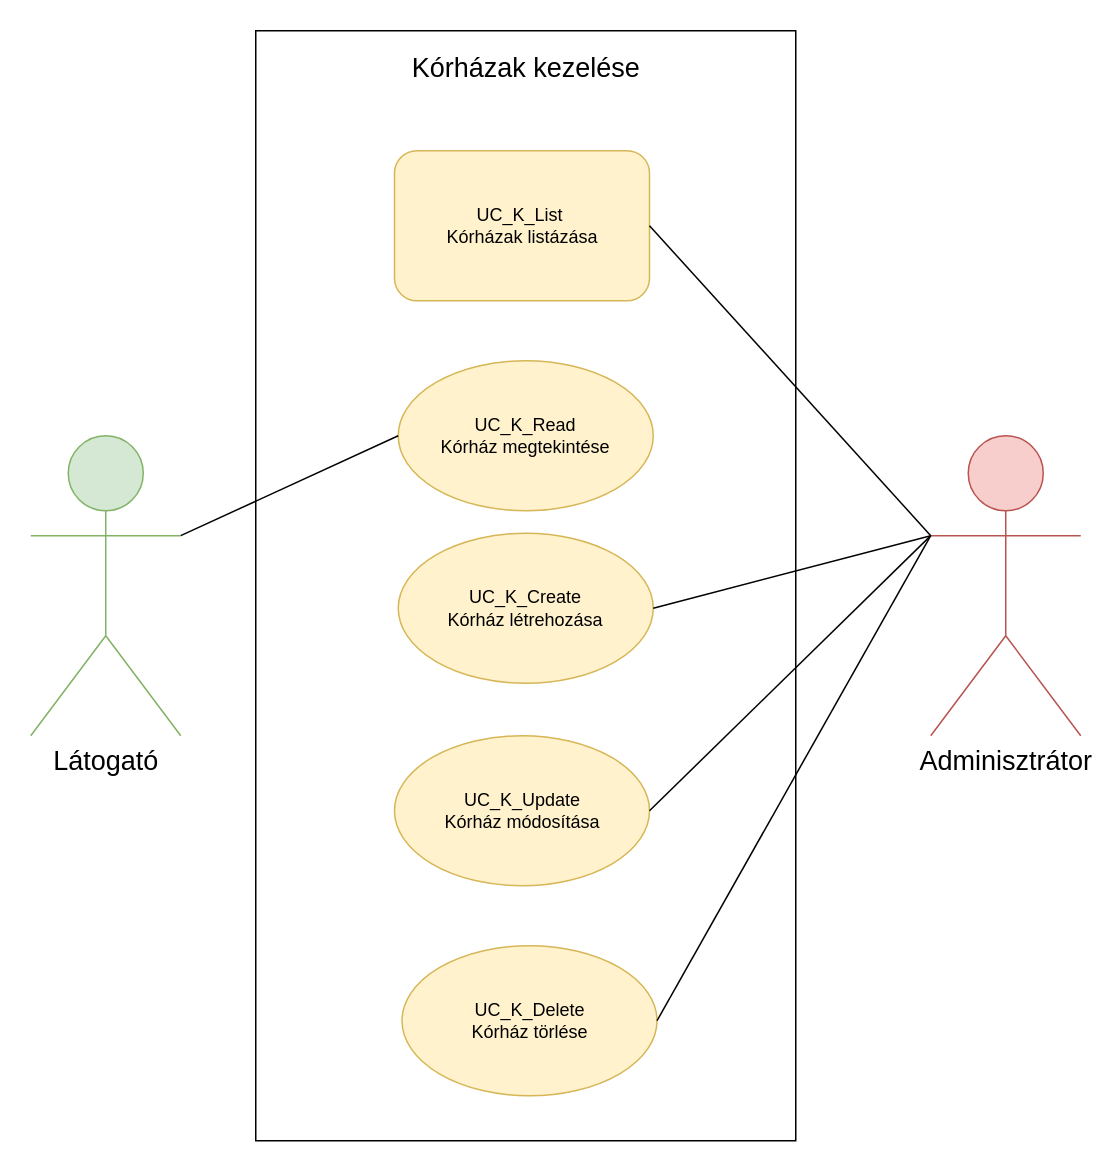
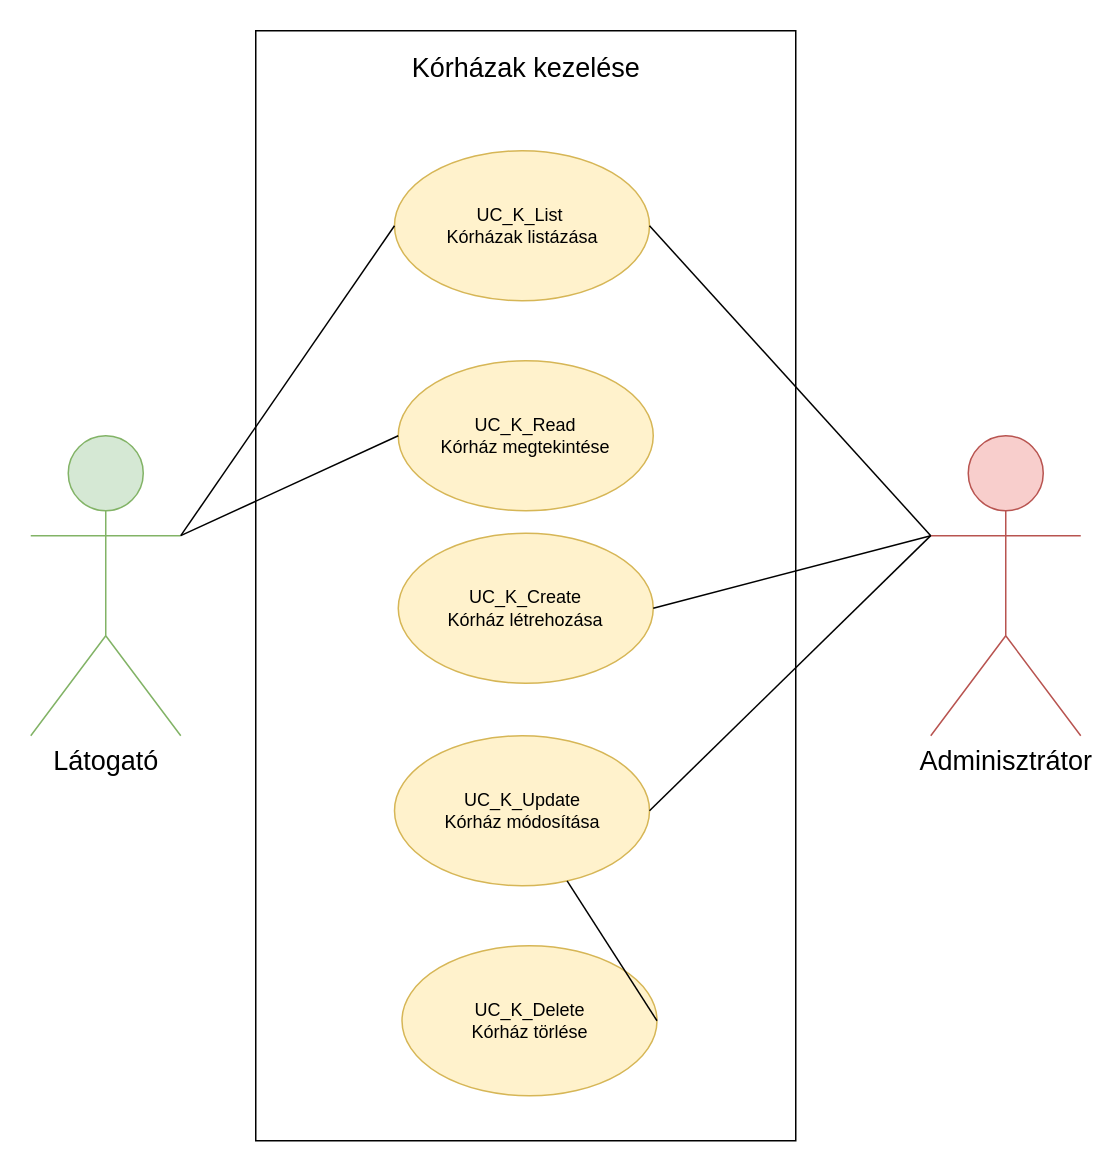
  <mxCell id="0" />
  <mxCell id="1" parent="0" />
  <mxCell id="2" value="" style="group" vertex="1" connectable="0" parent="1"><mxGeometry x="20" y="20" width="700" height="740" as="geometry" /></mxCell>
  <mxCell id="3" value="" style="group" vertex="1" connectable="0" parent="2"><mxGeometry x="150" width="360" height="740" as="geometry" /></mxCell>
  <mxCell id="4" value="" style="rounded=0;whiteSpace=wrap;html=1;" vertex="1" parent="3"><mxGeometry width="360" height="740" as="geometry" /></mxCell>
  <mxCell id="5" value="Kórházak kezelése" style="text;html=1;align=center;verticalAlign=middle;whiteSpace=wrap;rounded=0;fontSize=18;" vertex="1" parent="3"><mxGeometry x="97.5" y="10" width="165" height="30" as="geometry" /></mxCell>
- <mxCell id="6" value="UC_K_List&amp;nbsp;&lt;br&gt;Kórházak listázása" style="whiteSpace=wrap;html=1;fillColor=#fff2cc;strokeColor=#d6b656;rounded=1;" vertex="1" parent="3"><mxGeometry x="92.5" y="80" width="170" height="100" as="geometry" /></mxCell>
+ <mxCell id="6" value="UC_K_List&amp;nbsp;&lt;br&gt;Kórházak listázása" style="ellipse;whiteSpace=wrap;html=1;fillColor=#fff2cc;strokeColor=#d6b656;" vertex="1" parent="3"><mxGeometry x="92.5" y="80" width="170" height="100" as="geometry" /></mxCell>
  <mxCell id="7" value="UC_K_Create&lt;br&gt;Kórház létrehozása" style="ellipse;whiteSpace=wrap;html=1;fillColor=#fff2cc;strokeColor=#d6b656;" vertex="1" parent="3"><mxGeometry x="95" y="335" width="170" height="100" as="geometry" /></mxCell>
  <mxCell id="8" value="UC_K_Read&lt;br&gt;Kórház megtekintése" style="ellipse;whiteSpace=wrap;html=1;fillColor=#fff2cc;strokeColor=#d6b656;" vertex="1" parent="3"><mxGeometry x="95" y="220" width="170" height="100" as="geometry" /></mxCell>
  <mxCell id="9" value="UC_K_Update&lt;br&gt;Kórház módosítása" style="ellipse;whiteSpace=wrap;html=1;fillColor=#fff2cc;strokeColor=#d6b656;" vertex="1" parent="3"><mxGeometry x="92.5" y="470" width="170" height="100" as="geometry" /></mxCell>
  <mxCell id="10" value="UC_K_Delete&lt;br&gt;Kórház törlése" style="ellipse;whiteSpace=wrap;html=1;fillColor=#fff2cc;strokeColor=#d6b656;" vertex="1" parent="3"><mxGeometry x="97.5" y="610" width="170" height="100" as="geometry" /></mxCell>
  <mxCell id="11" value="&lt;font style=&quot;font-size: 18px;&quot;&gt;Látogató&lt;/font&gt;" style="shape=umlActor;verticalLabelPosition=bottom;verticalAlign=top;html=1;outlineConnect=0;fillColor=#d5e8d4;strokeColor=#82b366;" vertex="1" parent="2"><mxGeometry y="270" width="100" height="200" as="geometry" /></mxCell>
  <mxCell id="12" value="&lt;font style=&quot;font-size: 18px;&quot;&gt;Adminisztrátor&lt;/font&gt;" style="shape=umlActor;verticalLabelPosition=bottom;verticalAlign=top;html=1;outlineConnect=0;fillColor=#f8cecc;strokeColor=#b85450;" vertex="1" parent="2"><mxGeometry x="600" y="270" width="100" height="200" as="geometry" /></mxCell>
+ <mxCell id="13" value="" style="endArrow=none;html=1;rounded=0;entryX=0;entryY=0.5;entryDx=0;entryDy=0;exitX=1;exitY=0.333;exitDx=0;exitDy=0;exitPerimeter=0;" edge="1" parent="2" source="11" target="6"><mxGeometry width="50" height="50" relative="1" as="geometry"><mxPoint x="110" y="280" as="sourcePoint" /><mxPoint x="160" y="230" as="targetPoint" /></mxGeometry></mxCell>
  <mxCell id="14" value="" style="endArrow=none;html=1;rounded=0;entryX=0;entryY=0.5;entryDx=0;entryDy=0;exitX=1;exitY=0.333;exitDx=0;exitDy=0;exitPerimeter=0;" edge="1" parent="2" source="11" target="8"><mxGeometry width="50" height="50" relative="1" as="geometry"><mxPoint x="107.5" y="330" as="sourcePoint" /><mxPoint x="242.5" y="190" as="targetPoint" /></mxGeometry></mxCell>
  <mxCell id="15" value="" style="endArrow=none;html=1;rounded=0;entryX=0;entryY=0.333;entryDx=0;entryDy=0;entryPerimeter=0;exitX=1;exitY=0.5;exitDx=0;exitDy=0;" edge="1" parent="2" source="6" target="12"><mxGeometry width="50" height="50" relative="1" as="geometry"><mxPoint x="470" y="150" as="sourcePoint" /><mxPoint x="600" y="340" as="targetPoint" /></mxGeometry></mxCell>
  <mxCell id="16" value="" style="endArrow=none;html=1;rounded=0;entryX=0;entryY=0.333;entryDx=0;entryDy=0;entryPerimeter=0;exitX=1;exitY=0.5;exitDx=0;exitDy=0;" edge="1" parent="2" source="7" target="12"><mxGeometry width="50" height="50" relative="1" as="geometry"><mxPoint x="460" y="260" as="sourcePoint" /><mxPoint x="590" y="370" as="targetPoint" /></mxGeometry></mxCell>
  <mxCell id="17" value="" style="endArrow=none;html=1;rounded=0;entryX=0;entryY=0.333;entryDx=0;entryDy=0;entryPerimeter=0;exitX=1;exitY=0.5;exitDx=0;exitDy=0;" edge="1" parent="2" source="9" target="12"><mxGeometry width="50" height="50" relative="1" as="geometry"><mxPoint x="460" y="310" as="sourcePoint" /><mxPoint x="590" y="410" as="targetPoint" /></mxGeometry></mxCell>
- <mxCell id="18" value="" style="endArrow=none;html=1;rounded=0;entryX=0;entryY=0.333;entryDx=0;entryDy=0;entryPerimeter=0;exitX=1;exitY=0.5;exitDx=0;exitDy=0;" edge="1" parent="2" source="10" target="12"><mxGeometry width="50" height="50" relative="1" as="geometry"><mxPoint x="440" y="380" as="sourcePoint" /><mxPoint x="570" y="480" as="targetPoint" /></mxGeometry></mxCell>
+ <mxCell id="18" value="" style="endArrow=none;html=1;rounded=0;exitX=1;exitY=0.5;exitDx=0;exitDy=0;" edge="1" parent="2" source="10" target="9"><mxGeometry width="50" height="50" relative="1" as="geometry"><mxPoint x="440" y="380" as="sourcePoint" /><mxPoint x="570" y="480" as="targetPoint" /></mxGeometry></mxCell>
